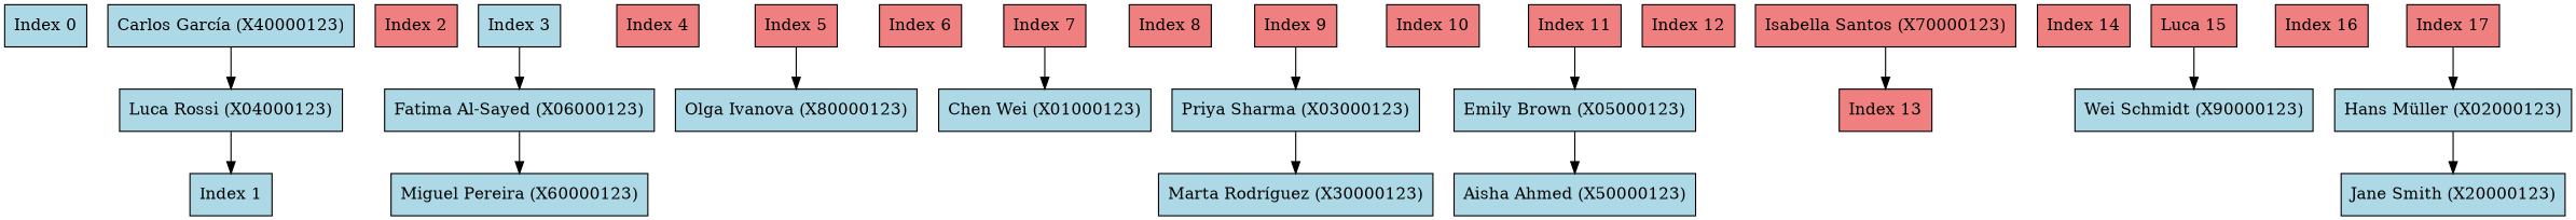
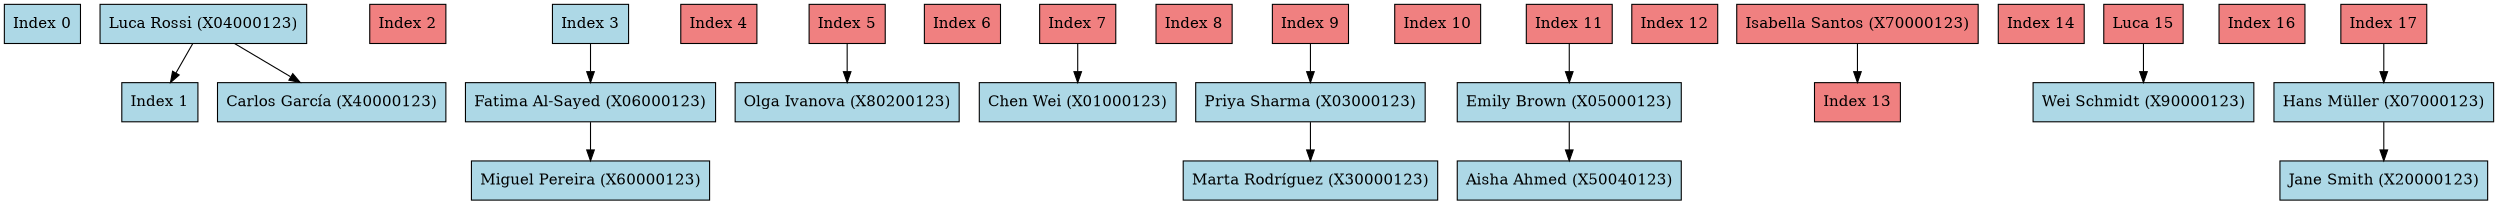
  digraph {
    node [fillcolor=lightblue shape=box style=filled]
    n1 [label="Index 0"]
    n2 [label="Index 1"]
    n3 [label="Luca Rossi (X04000123)"]
    n4 [label="Carlos García (X40000123)"]
    n5 [fillcolor=lightcoral label="Index 2"]
    n6 [label="Index 3"]
    n7 [label="Fatima Al-Sayed (X06000123)"]
    n8 [label="Miguel Pereira (X60000123)"]
    n9 [fillcolor=lightcoral label="Index 4"]
    n10 [fillcolor=lightcoral label="Index 5"]
-   n11 [label="Olga Ivanova (X80000123)"]
+   n11 [label="Olga Ivanova (X80200123)"]
    n12 [fillcolor=lightcoral label="Index 6"]
    n13 [fillcolor=lightcoral label="Index 7"]
    n14 [label="Chen Wei (X01000123)"]
    n15 [fillcolor=lightcoral label="Index 8"]
    n16 [fillcolor=lightcoral label="Index 9"]
    n17 [label="Priya Sharma (X03000123)"]
    n18 [label="Marta Rodríguez (X30000123)"]
    n19 [fillcolor=lightcoral label="Index 10"]
    n20 [fillcolor=lightcoral label="Index 11"]
    n21 [label="Emily Brown (X05000123)"]
-   n22 [label="Aisha Ahmed (X50000123)"]
+   n22 [label="Aisha Ahmed (X50040123)"]
    n23 [fillcolor=lightcoral label="Index 12"]
    n24 [fillcolor=lightcoral label="Index 13"]
    n25 [fillcolor=lightcoral label="Isabella Santos (X70000123)"]
    n26 [fillcolor=lightcoral label="Index 14"]
    n27 [fillcolor=lightcoral label="Luca 15"]
    n28 [label="Wei Schmidt (X90000123)"]
    n29 [fillcolor=lightcoral label="Index 16"]
    n30 [fillcolor=lightcoral label="Index 17"]
-   n31 [label="Hans Müller (X02000123)"]
+   n31 [label="Hans Müller (X07000123)"]
    n32 [label="Jane Smith (X20000123)"]
    n3 -> n2
-   n4 -> n3
+   n3 -> n4
    n6 -> n7
    n7 -> n8
    n10 -> n11
    n13 -> n14
    n16 -> n17
    n17 -> n18
    n20 -> n21
    n21 -> n22
    n25 -> n24
    n27 -> n28
    n30 -> n31
    n31 -> n32
  }
